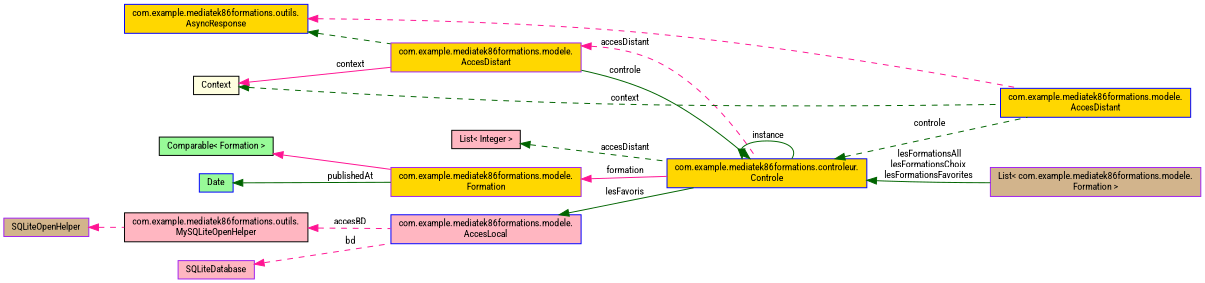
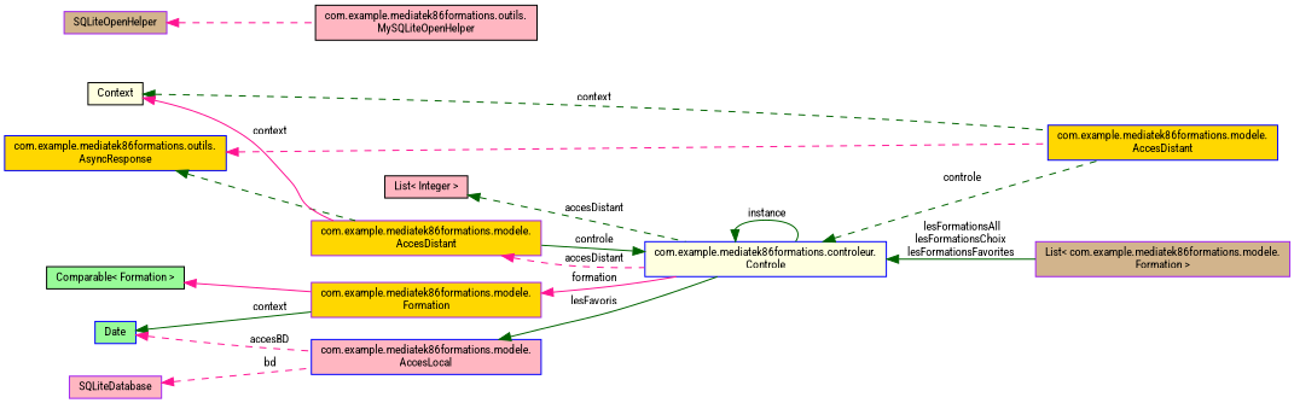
  digraph {
    fontname="Roboto Condensed"
    rankdir=LR
    node [color=blue fillcolor=gold fontname="Roboto Condensed" fontsize=10 shape=record style=filled]
    edge [color=darkgreen dir=back fontname="Roboto Condensed" fontsize=10 labelfontname=Helvetica labelfontsize=10 style=dashed]
    n1 [fontcolor=black height=0.2 label="com.example.mediatek86formations.modele.\lAccesDistant" width=0.4]
    n2 [height=0.2 label="com.example.mediatek86formations.outils.\lAsyncResponse" width=0.4]
    n3 [color=purple height=0.2 label="com.example.mediatek86formations.modele.\lAccesDistant" width=0.4]
-   n4 [height=0.2 label="com.example.mediatek86formations.controleur.\lControle" width=0.4]
+   n4 [fillcolor=lightyellow height=0.2 label="com.example.mediatek86formations.controleur.\lControle" width=0.4]
    n5 [color=purple fillcolor=tan height=0.2 label="List\< com.example.mediatek86formations.modele.\lFormation \>" width=0.4]
    n6 [color=purple height=0.2 label="com.example.mediatek86formations.modele.\lFormation" width=0.4]
    n7 [color=black fillcolor=palegreen height=0.2 label="Comparable\< Formation \>" width=0.4]
    n8 [fillcolor=palegreen height=0.2 label=Date width=0.4]
    n9 [color=black fillcolor=lightpink height=0.2 label="List\< Integer \>" width=0.4]
    n10 [fillcolor=lightpink height=0.2 label="com.example.mediatek86formations.modele.\lAccesLocal" width=0.4]
    n11 [color=black fillcolor=lightpink height=0.2 label="com.example.mediatek86formations.outils.\lMySQLiteOpenHelper" width=0.4]
    n12 [color=purple fillcolor=tan height=0.2 label=SQLiteOpenHelper width=0.4]
    n13 [color=purple fillcolor=lightpink height=0.2 label=SQLiteDatabase width=0.4]
    n14 [color=black fillcolor=lightyellow height=0.2 label=Context width=0.4]
    n2 -> n1 [color=deeppink]
    n2 -> n3
    n3 -> n4 [color=deeppink label=" accesDistant"]
    n4 -> n1 [label=" controle"]
    n4 -> n3 [label=" controle" style=solid]
    n4 -> n4 [label=" instance" style=solid]
    n4 -> n5 [label=" lesFormationsAll\nlesFormationsChoix\nlesFormationsFavorites" style=solid]
    n6 -> n4 [color=deeppink label=" formation" style=solid]
    n7 -> n6 [color=deeppink style=solid]
-   n8 -> n6 [label=" publishedAt" style=solid]
+   n8 -> n6 [label=" context" style=solid]
    n9 -> n4 [label=" accesDistant"]
    n10 -> n4 [label=" lesFavoris" style=solid]
-   n11 -> n10 [color=deeppink label=" accesBD"]
+   n8 -> n10 [color=deeppink label=" accesBD"]
    n12 -> n11 [color=deeppink]
    n13 -> n10 [color=deeppink label=" bd"]
    n14 -> n1 [label=" context"]
    n14 -> n3 [color=deeppink label=" context" style=solid]
  }
